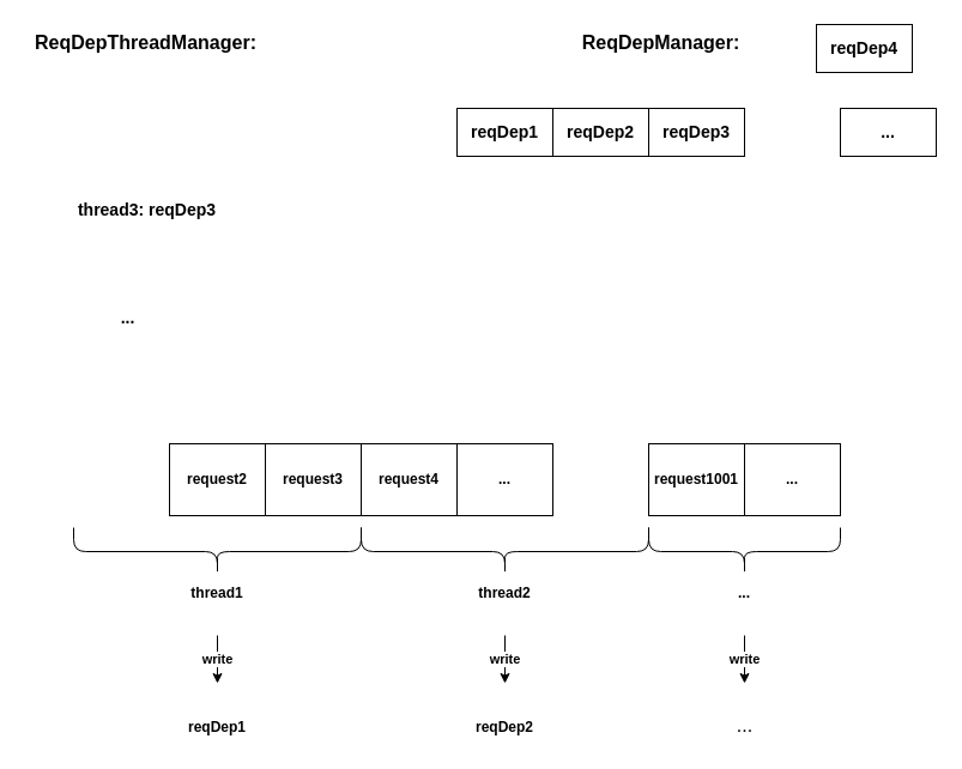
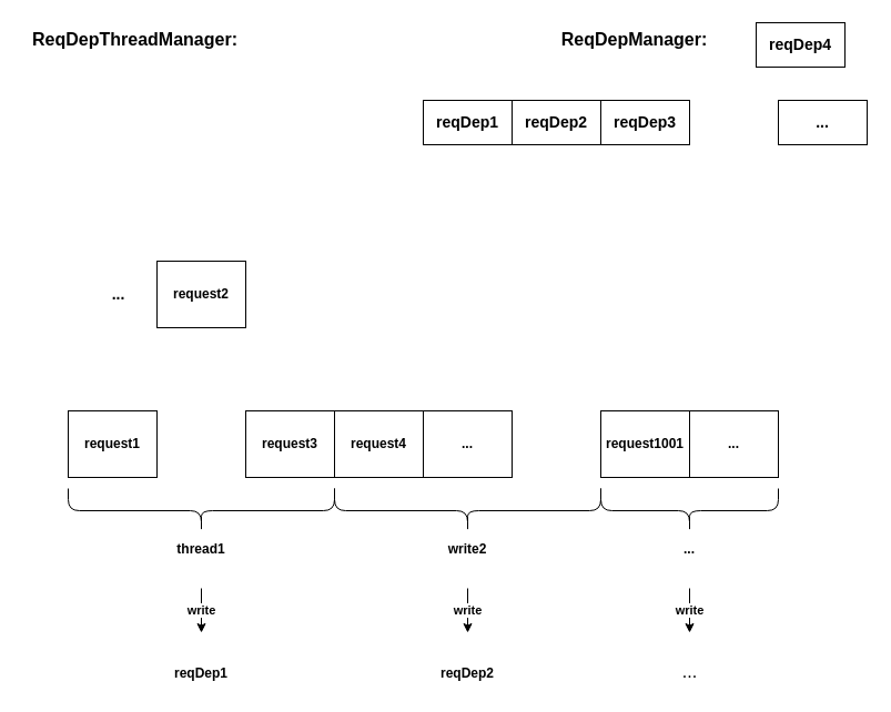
  <mxCell id="0" />
  <mxCell id="1" parent="0" />
- <mxCell id="3" value="request2" style="rounded=0;whiteSpace=wrap;html=1;fontStyle=1" vertex="1" parent="1"><mxGeometry x="141" y="370" width="80" height="60" as="geometry" /></mxCell>
+ <mxCell id="2" value="request1" style="rounded=0;whiteSpace=wrap;html=1;fontStyle=1" vertex="1" parent="1"><mxGeometry x="61" y="370" width="80" height="60" as="geometry" /></mxCell>
+ <mxCell id="3" value="request2" style="rounded=0;whiteSpace=wrap;html=1;fontStyle=1" vertex="1" parent="1"><mxGeometry x="141" y="235" width="80" height="60" as="geometry" /></mxCell>
  <mxCell id="4" value="request3" style="rounded=0;whiteSpace=wrap;html=1;fontStyle=1" vertex="1" parent="1"><mxGeometry x="221" y="370" width="80" height="60" as="geometry" /></mxCell>
  <mxCell id="5" value="request4" style="rounded=0;whiteSpace=wrap;html=1;fontStyle=1" vertex="1" parent="1"><mxGeometry x="301" y="370" width="80" height="60" as="geometry" /></mxCell>
  <mxCell id="6" value="&lt;span&gt;...&lt;/span&gt;" style="rounded=0;whiteSpace=wrap;html=1;fontStyle=1" vertex="1" parent="1"><mxGeometry x="381" y="370" width="80" height="60" as="geometry" /></mxCell>
  <mxCell id="7" value="request1001" style="rounded=0;whiteSpace=wrap;html=1;fontStyle=1" vertex="1" parent="1"><mxGeometry x="541" y="370" width="80" height="60" as="geometry" /></mxCell>
  <mxCell id="8" value="&lt;span&gt;...&lt;/span&gt;" style="rounded=0;whiteSpace=wrap;html=1;fontStyle=1" vertex="1" parent="1"><mxGeometry x="621" y="370" width="80" height="60" as="geometry" /></mxCell>
  <mxCell id="9" value="" style="group;fontStyle=1" vertex="1" connectable="0" parent="1"><mxGeometry x="61" y="440" width="240" height="70" as="geometry" /></mxCell>
  <mxCell id="10" value="" style="shape=curlyBracket;whiteSpace=wrap;html=1;rounded=1;labelPosition=left;verticalLabelPosition=middle;align=right;verticalAlign=middle;direction=south;rotation=-180;fontStyle=1" vertex="1" parent="9"><mxGeometry width="240" height="40" as="geometry" /></mxCell>
  <mxCell id="11" value="thread1" style="text;html=1;strokeColor=none;fillColor=none;align=center;verticalAlign=middle;whiteSpace=wrap;rounded=0;fontStyle=1" vertex="1" parent="9"><mxGeometry x="90" y="40" width="60" height="30" as="geometry" /></mxCell>
  <mxCell id="12" value="write" style="endArrow=classic;html=1;rounded=0;fontStyle=1" edge="1" parent="9"><mxGeometry width="50" height="50" relative="1" as="geometry"><mxPoint x="120" y="90" as="sourcePoint" /><mxPoint x="120" y="130" as="targetPoint" /></mxGeometry></mxCell>
  <mxCell id="13" value="" style="group;fontStyle=1" vertex="1" connectable="0" parent="1"><mxGeometry x="301" y="440" width="240" height="70" as="geometry" /></mxCell>
- <mxCell id="14" value="thread2" style="text;html=1;strokeColor=none;fillColor=none;align=center;verticalAlign=middle;whiteSpace=wrap;rounded=0;fontStyle=1" vertex="1" parent="13"><mxGeometry x="90" y="40" width="60" height="30" as="geometry" /></mxCell>
+ <mxCell id="14" value="write2" style="text;html=1;strokeColor=none;fillColor=none;align=center;verticalAlign=middle;whiteSpace=wrap;rounded=0;fontStyle=1" vertex="1" parent="13"><mxGeometry x="90" y="40" width="60" height="30" as="geometry" /></mxCell>
  <mxCell id="15" value="" style="shape=curlyBracket;whiteSpace=wrap;html=1;rounded=1;labelPosition=left;verticalLabelPosition=middle;align=right;verticalAlign=middle;direction=south;rotation=-180;fontStyle=1" vertex="1" parent="1"><mxGeometry x="301" y="440" width="240" height="40" as="geometry" /></mxCell>
  <mxCell id="16" value="" style="group;fontStyle=1" vertex="1" connectable="0" parent="1"><mxGeometry x="501" y="440" width="240" height="70" as="geometry" /></mxCell>
  <mxCell id="17" value="&lt;span&gt;...&lt;/span&gt;" style="text;html=1;strokeColor=none;fillColor=none;align=center;verticalAlign=middle;whiteSpace=wrap;rounded=0;fontStyle=1" vertex="1" parent="16"><mxGeometry x="90" y="40" width="60" height="30" as="geometry" /></mxCell>
  <mxCell id="18" value="" style="shape=curlyBracket;whiteSpace=wrap;html=1;rounded=1;labelPosition=left;verticalLabelPosition=middle;align=right;verticalAlign=middle;direction=south;rotation=-180;fontStyle=1" vertex="1" parent="1"><mxGeometry x="541" y="440" width="160" height="40" as="geometry" /></mxCell>
  <mxCell id="19" value="&lt;b&gt;&lt;font style=&quot;font-size: 16px;&quot;&gt;ReqDepThreadManager:&lt;/font&gt;&lt;/b&gt;" style="text;html=1;strokeColor=none;fillColor=none;align=center;verticalAlign=middle;whiteSpace=wrap;rounded=0;" vertex="1" parent="1"><mxGeometry x="20.5" y="20" width="200.5" height="30" as="geometry" /></mxCell>
- <mxCell id="20" value="&lt;b&gt;&lt;font style=&quot;font-size: 14px;&quot;&gt;thread3: reqDep3&lt;/font&gt;&lt;/b&gt;" style="text;html=1;align=center;verticalAlign=middle;resizable=0;points=[];autosize=1;strokeColor=none;fillColor=none;strokeWidth=12;" vertex="1" parent="1"><mxGeometry x="51.5" y="160" width="140" height="30" as="geometry" /></mxCell>
  <mxCell id="21" value="&lt;b&gt;&lt;font style=&quot;font-size: 14px;&quot;&gt;...&lt;/font&gt;&lt;/b&gt;" style="text;html=1;align=center;verticalAlign=middle;resizable=0;points=[];autosize=1;strokeColor=none;fillColor=none;" vertex="1" parent="1"><mxGeometry x="85.5" y="250" width="40" height="30" as="geometry" /></mxCell>
  <mxCell id="22" value="&lt;b style=&quot;font-size: 12px;&quot;&gt;reqDep1&lt;/b&gt;" style="text;html=1;strokeColor=none;fillColor=none;align=center;verticalAlign=middle;whiteSpace=wrap;rounded=0;fontSize=16;" vertex="1" parent="1"><mxGeometry x="151" y="590" width="60" height="30" as="geometry" /></mxCell>
  <mxCell id="23" value="write" style="endArrow=classic;html=1;rounded=0;fontStyle=1" edge="1" parent="1"><mxGeometry width="50" height="50" relative="1" as="geometry"><mxPoint x="421" y="530" as="sourcePoint" /><mxPoint x="421" y="570" as="targetPoint" /></mxGeometry></mxCell>
  <mxCell id="24" value="&lt;b style=&quot;font-size: 12px;&quot;&gt;reqDep2&lt;/b&gt;" style="text;html=1;strokeColor=none;fillColor=none;align=center;verticalAlign=middle;whiteSpace=wrap;rounded=0;fontSize=16;" vertex="1" parent="1"><mxGeometry x="391" y="590" width="60" height="30" as="geometry" /></mxCell>
  <mxCell id="25" value="write" style="endArrow=classic;html=1;rounded=0;fontStyle=1" edge="1" parent="1"><mxGeometry width="50" height="50" relative="1" as="geometry"><mxPoint x="621" y="530" as="sourcePoint" /><mxPoint x="621" y="570" as="targetPoint" /></mxGeometry></mxCell>
  <mxCell id="26" value="..." style="text;html=1;align=center;verticalAlign=middle;resizable=0;points=[];autosize=1;strokeColor=none;fillColor=none;fontSize=16;" vertex="1" parent="1"><mxGeometry x="601" y="590" width="40" height="30" as="geometry" /></mxCell>
- <mxCell id="27" value="&lt;b&gt;&lt;font style=&quot;font-size: 16px;&quot;&gt;ReqDepManager:&lt;/font&gt;&lt;/b&gt;" style="text;html=1;strokeColor=none;fillColor=none;align=center;verticalAlign=middle;whiteSpace=wrap;rounded=0;" vertex="1" parent="1"><mxGeometry x="451" y="20" width="200.5" height="30" as="geometry" /></mxCell>
+ <mxCell id="27" value="&lt;b&gt;&lt;font style=&quot;font-size: 16px;&quot;&gt;ReqDepManager:&lt;/font&gt;&lt;/b&gt;" style="text;html=1;strokeColor=none;fillColor=none;align=center;verticalAlign=middle;whiteSpace=wrap;rounded=0;" vertex="1" parent="1"><mxGeometry x="471" y="20" width="200.5" height="30" as="geometry" /></mxCell>
  <mxCell id="28" value="reqDep1" style="rounded=0;whiteSpace=wrap;html=1;strokeWidth=1;fontSize=14;fontStyle=1" vertex="1" parent="1"><mxGeometry x="381" y="90" width="80" height="40" as="geometry" /></mxCell>
  <mxCell id="29" value="reqDep2" style="rounded=0;whiteSpace=wrap;html=1;strokeWidth=1;fontSize=14;fontStyle=1" vertex="1" parent="1"><mxGeometry x="461" y="90" width="80" height="40" as="geometry" /></mxCell>
  <mxCell id="30" value="reqDep3" style="rounded=0;whiteSpace=wrap;html=1;strokeWidth=1;fontSize=14;fontStyle=1" vertex="1" parent="1"><mxGeometry x="541" y="90" width="80" height="40" as="geometry" /></mxCell>
  <mxCell id="31" value="reqDep4" style="rounded=0;whiteSpace=wrap;html=1;strokeWidth=1;fontSize=14;fontStyle=1" vertex="1" parent="1"><mxGeometry x="681" y="20" width="80" height="40" as="geometry" /></mxCell>
  <mxCell id="32" value="..." style="rounded=0;whiteSpace=wrap;html=1;strokeWidth=1;fontSize=14;fontStyle=1" vertex="1" parent="1"><mxGeometry x="701" y="90" width="80" height="40" as="geometry" /></mxCell>
